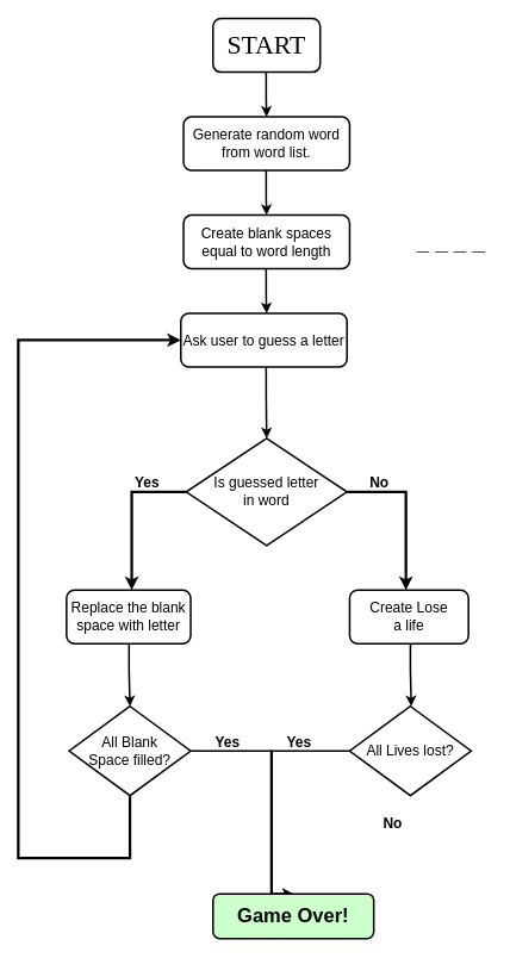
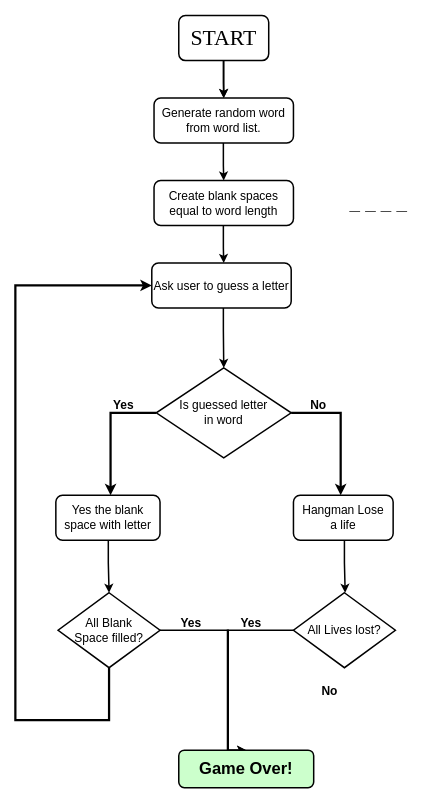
  <mxCell id="0" />
  <mxCell id="1" parent="0" />
  <mxCell id="2" style="edgeStyle=orthogonalEdgeStyle;rounded=0;orthogonalLoop=1;jettySize=auto;html=1;fontSize=22;strokeWidth=3;entryX=0;entryY=0.5;entryDx=0;entryDy=0;" edge="1" parent="1" target="11"><mxGeometry relative="1" as="geometry"><mxPoint x="213" y="380" as="targetPoint" /><mxPoint x="145" y="890" as="sourcePoint" /><Array as="points"><mxPoint x="145" y="960" /><mxPoint x="20" y="960" /><mxPoint x="20" y="380" /></Array></mxGeometry></mxCell>
+ <mxCell id="3" value="" style="edgeStyle=orthogonalEdgeStyle;rounded=0;orthogonalLoop=1;jettySize=auto;html=1;fontSize=16;strokeWidth=2;" edge="1" parent="1" source="4" target="6"><mxGeometry relative="1" as="geometry" /></mxCell>
  <mxCell id="4" value="&lt;font style=&quot;font-size: 29px&quot; face=&quot;Cascadia Code&quot;&gt;START&lt;/font&gt;" style="rounded=1;whiteSpace=wrap;html=1;strokeWidth=2;" vertex="1" parent="1"><mxGeometry x="238" y="20" width="120" height="60" as="geometry" /></mxCell>
  <mxCell id="5" value="" style="endArrow=classic;html=1;rounded=0;fontSize=29;strokeWidth=2;" edge="1" parent="1"><mxGeometry width="50" height="50" relative="1" as="geometry"><mxPoint x="297.5" y="80" as="sourcePoint" /><mxPoint x="298" y="130" as="targetPoint" /><Array as="points"><mxPoint x="297.5" y="110" /></Array></mxGeometry></mxCell>
  <mxCell id="6" value="&lt;font style=&quot;font-size: 16px&quot;&gt;Generate random word &lt;br&gt;from word list.&lt;/font&gt;" style="rounded=1;whiteSpace=wrap;html=1;strokeWidth=2;" vertex="1" parent="1"><mxGeometry x="205" y="130" width="186" height="60" as="geometry" /></mxCell>
  <mxCell id="7" value="" style="endArrow=classic;html=1;rounded=0;fontSize=29;strokeWidth=2;" edge="1" parent="1"><mxGeometry width="50" height="50" relative="1" as="geometry"><mxPoint x="297.5" y="190" as="sourcePoint" /><mxPoint x="298" y="240" as="targetPoint" /><Array as="points"><mxPoint x="297.5" y="220" /></Array></mxGeometry></mxCell>
  <mxCell id="8" value="" style="endArrow=classic;html=1;rounded=0;fontSize=29;strokeWidth=2;" edge="1" parent="1"><mxGeometry width="50" height="50" relative="1" as="geometry"><mxPoint x="297.5" y="300" as="sourcePoint" /><mxPoint x="298" y="350" as="targetPoint" /><Array as="points"><mxPoint x="297.5" y="330" /></Array></mxGeometry></mxCell>
  <mxCell id="9" value="&lt;span style=&quot;font-size: 16px&quot;&gt;Create blank spaces equal to word length&lt;/span&gt;" style="rounded=1;whiteSpace=wrap;html=1;strokeWidth=2;" vertex="1" parent="1"><mxGeometry x="205" y="240" width="186" height="60" as="geometry" /></mxCell>
  <mxCell id="10" value="&lt;b&gt;_ _ _ _&lt;/b&gt;" style="text;html=1;align=center;verticalAlign=middle;resizable=0;points=[];autosize=1;strokeColor=none;fillColor=none;fontSize=25;" vertex="1" parent="1"><mxGeometry x="459" y="250" width="90" height="40" as="geometry" /></mxCell>
  <mxCell id="11" value="&lt;span style=&quot;font-size: 16px&quot;&gt;Ask user to guess a letter&lt;/span&gt;" style="rounded=1;whiteSpace=wrap;html=1;strokeWidth=2;" vertex="1" parent="1"><mxGeometry x="202" y="350" width="186" height="60" as="geometry" /></mxCell>
  <mxCell id="12" value="" style="endArrow=classic;html=1;rounded=0;fontSize=29;strokeWidth=2;" edge="1" parent="1"><mxGeometry width="50" height="50" relative="1" as="geometry"><mxPoint x="297.5" y="410" as="sourcePoint" /><mxPoint x="298" y="490" as="targetPoint" /><Array as="points"><mxPoint x="297.5" y="440" /></Array></mxGeometry></mxCell>
  <mxCell id="13" value="Is guessed letter &lt;br&gt;in word" style="rhombus;whiteSpace=wrap;html=1;fontSize=16;strokeWidth=2;" vertex="1" parent="1"><mxGeometry x="208" y="490" width="180" height="120" as="geometry" /></mxCell>
  <mxCell id="14" value="" style="endArrow=classic;html=1;rounded=0;fontSize=16;strokeWidth=3;" edge="1" parent="1"><mxGeometry width="50" height="50" relative="1" as="geometry"><mxPoint x="208" y="550" as="sourcePoint" /><mxPoint x="147" y="660" as="targetPoint" /><Array as="points"><mxPoint x="147" y="550" /></Array></mxGeometry></mxCell>
  <mxCell id="15" value="" style="endArrow=classic;html=1;rounded=0;fontSize=16;strokeWidth=3;exitX=1;exitY=0.5;exitDx=0;exitDy=0;" edge="1" parent="1" source="13"><mxGeometry width="50" height="50" relative="1" as="geometry"><mxPoint x="515" y="550" as="sourcePoint" /><mxPoint x="454" y="660" as="targetPoint" /><Array as="points"><mxPoint x="404" y="550" /><mxPoint x="434" y="550" /><mxPoint x="454" y="550" /></Array></mxGeometry></mxCell>
  <mxCell id="16" value="&lt;b&gt;Yes&lt;/b&gt;" style="text;html=1;align=center;verticalAlign=middle;resizable=0;points=[];autosize=1;strokeColor=none;fillColor=none;fontSize=16;" vertex="1" parent="1"><mxGeometry x="144" y="530" width="40" height="20" as="geometry" /></mxCell>
  <mxCell id="17" value="&lt;b&gt;No&lt;/b&gt;" style="text;html=1;align=center;verticalAlign=middle;resizable=0;points=[];autosize=1;strokeColor=none;fillColor=none;fontSize=16;" vertex="1" parent="1"><mxGeometry x="404" y="530" width="40" height="20" as="geometry" /></mxCell>
- <mxCell id="18" value="Replace the blank space with letter" style="rounded=1;whiteSpace=wrap;html=1;fontSize=16;strokeWidth=2;" vertex="1" parent="1"><mxGeometry x="74" y="660" width="139" height="60" as="geometry" /></mxCell>
- <mxCell id="19" value="Create Lose &lt;br&gt;a life" style="rounded=1;whiteSpace=wrap;html=1;fontSize=16;strokeWidth=2;" vertex="1" parent="1"><mxGeometry x="391" y="660" width="133" height="60" as="geometry" /></mxCell>
+ <mxCell id="18" value="Yes the blank space with letter" style="rounded=1;whiteSpace=wrap;html=1;fontSize=16;strokeWidth=2;" vertex="1" parent="1"><mxGeometry x="74" y="660" width="139" height="60" as="geometry" /></mxCell>
+ <mxCell id="19" value="Hangman Lose &lt;br&gt;a life" style="rounded=1;whiteSpace=wrap;html=1;fontSize=16;strokeWidth=2;" vertex="1" parent="1"><mxGeometry x="391" y="660" width="133" height="60" as="geometry" /></mxCell>
  <mxCell id="20" style="edgeStyle=orthogonalEdgeStyle;rounded=0;orthogonalLoop=1;jettySize=auto;html=1;exitX=1;exitY=0.5;exitDx=0;exitDy=0;fontSize=16;strokeWidth=2;entryX=0.5;entryY=0;entryDx=0;entryDy=0;" edge="1" parent="1" source="21" target="28"><mxGeometry relative="1" as="geometry"><mxPoint x="304" y="1000" as="targetPoint" /><Array as="points"><mxPoint x="304" y="840" /><mxPoint x="304" y="1000" /></Array></mxGeometry></mxCell>
  <mxCell id="21" value="All Blank &lt;br&gt;Space filled?" style="rhombus;whiteSpace=wrap;html=1;fontSize=16;strokeWidth=2;" vertex="1" parent="1"><mxGeometry x="77" y="790" width="136" height="100" as="geometry" /></mxCell>
  <mxCell id="22" value="" style="endArrow=classic;html=1;rounded=0;fontSize=29;strokeWidth=2;" edge="1" parent="1"><mxGeometry width="50" height="50" relative="1" as="geometry"><mxPoint x="144" y="720" as="sourcePoint" /><mxPoint x="145" y="790" as="targetPoint" /><Array as="points"><mxPoint x="144" y="750" /></Array></mxGeometry></mxCell>
  <mxCell id="23" style="edgeStyle=orthogonalEdgeStyle;rounded=0;orthogonalLoop=1;jettySize=auto;html=1;fontSize=16;strokeWidth=2;entryX=0.5;entryY=0;entryDx=0;entryDy=0;" edge="1" parent="1" source="24" target="28"><mxGeometry relative="1" as="geometry"><mxPoint x="303" y="990" as="targetPoint" /><Array as="points"><mxPoint x="303" y="840" /></Array></mxGeometry></mxCell>
  <mxCell id="24" value="All Lives lost?" style="rhombus;whiteSpace=wrap;html=1;fontSize=16;strokeWidth=2;" vertex="1" parent="1"><mxGeometry x="391" y="790" width="136" height="100" as="geometry" /></mxCell>
  <mxCell id="25" value="" style="endArrow=classic;html=1;rounded=0;fontSize=29;strokeWidth=2;" edge="1" parent="1"><mxGeometry width="50" height="50" relative="1" as="geometry"><mxPoint x="459" y="720" as="sourcePoint" /><mxPoint x="460" y="790" as="targetPoint" /><Array as="points"><mxPoint x="459" y="750" /></Array></mxGeometry></mxCell>
  <mxCell id="26" value="&lt;b&gt;Yes&lt;/b&gt;" style="text;html=1;align=center;verticalAlign=middle;resizable=0;points=[];autosize=1;strokeColor=none;fillColor=none;fontSize=16;" vertex="1" parent="1"><mxGeometry x="234" y="820" width="40" height="20" as="geometry" /></mxCell>
  <mxCell id="27" value="&lt;b&gt;Yes&lt;/b&gt;" style="text;html=1;align=center;verticalAlign=middle;resizable=0;points=[];autosize=1;strokeColor=none;fillColor=none;fontSize=16;strokeWidth=2;" vertex="1" parent="1"><mxGeometry x="314" y="820" width="40" height="20" as="geometry" /></mxCell>
  <mxCell id="28" value="&lt;b&gt;&lt;font style=&quot;font-size: 22px&quot;&gt;Game Over!&lt;/font&gt;&lt;/b&gt;" style="rounded=1;whiteSpace=wrap;html=1;fontSize=16;strokeWidth=2;fillColor=#CCFFCC;" vertex="1" parent="1"><mxGeometry x="238" y="1000" width="180" height="50" as="geometry" /></mxCell>
  <mxCell id="29" value="&lt;font style=&quot;font-size: 16px&quot;&gt;&lt;b&gt;No&lt;/b&gt;&lt;/font&gt;" style="text;html=1;align=center;verticalAlign=middle;resizable=0;points=[];autosize=1;strokeColor=none;fillColor=none;fontSize=22;" vertex="1" parent="1"><mxGeometry x="419" y="905" width="40" height="30" as="geometry" /></mxCell>
